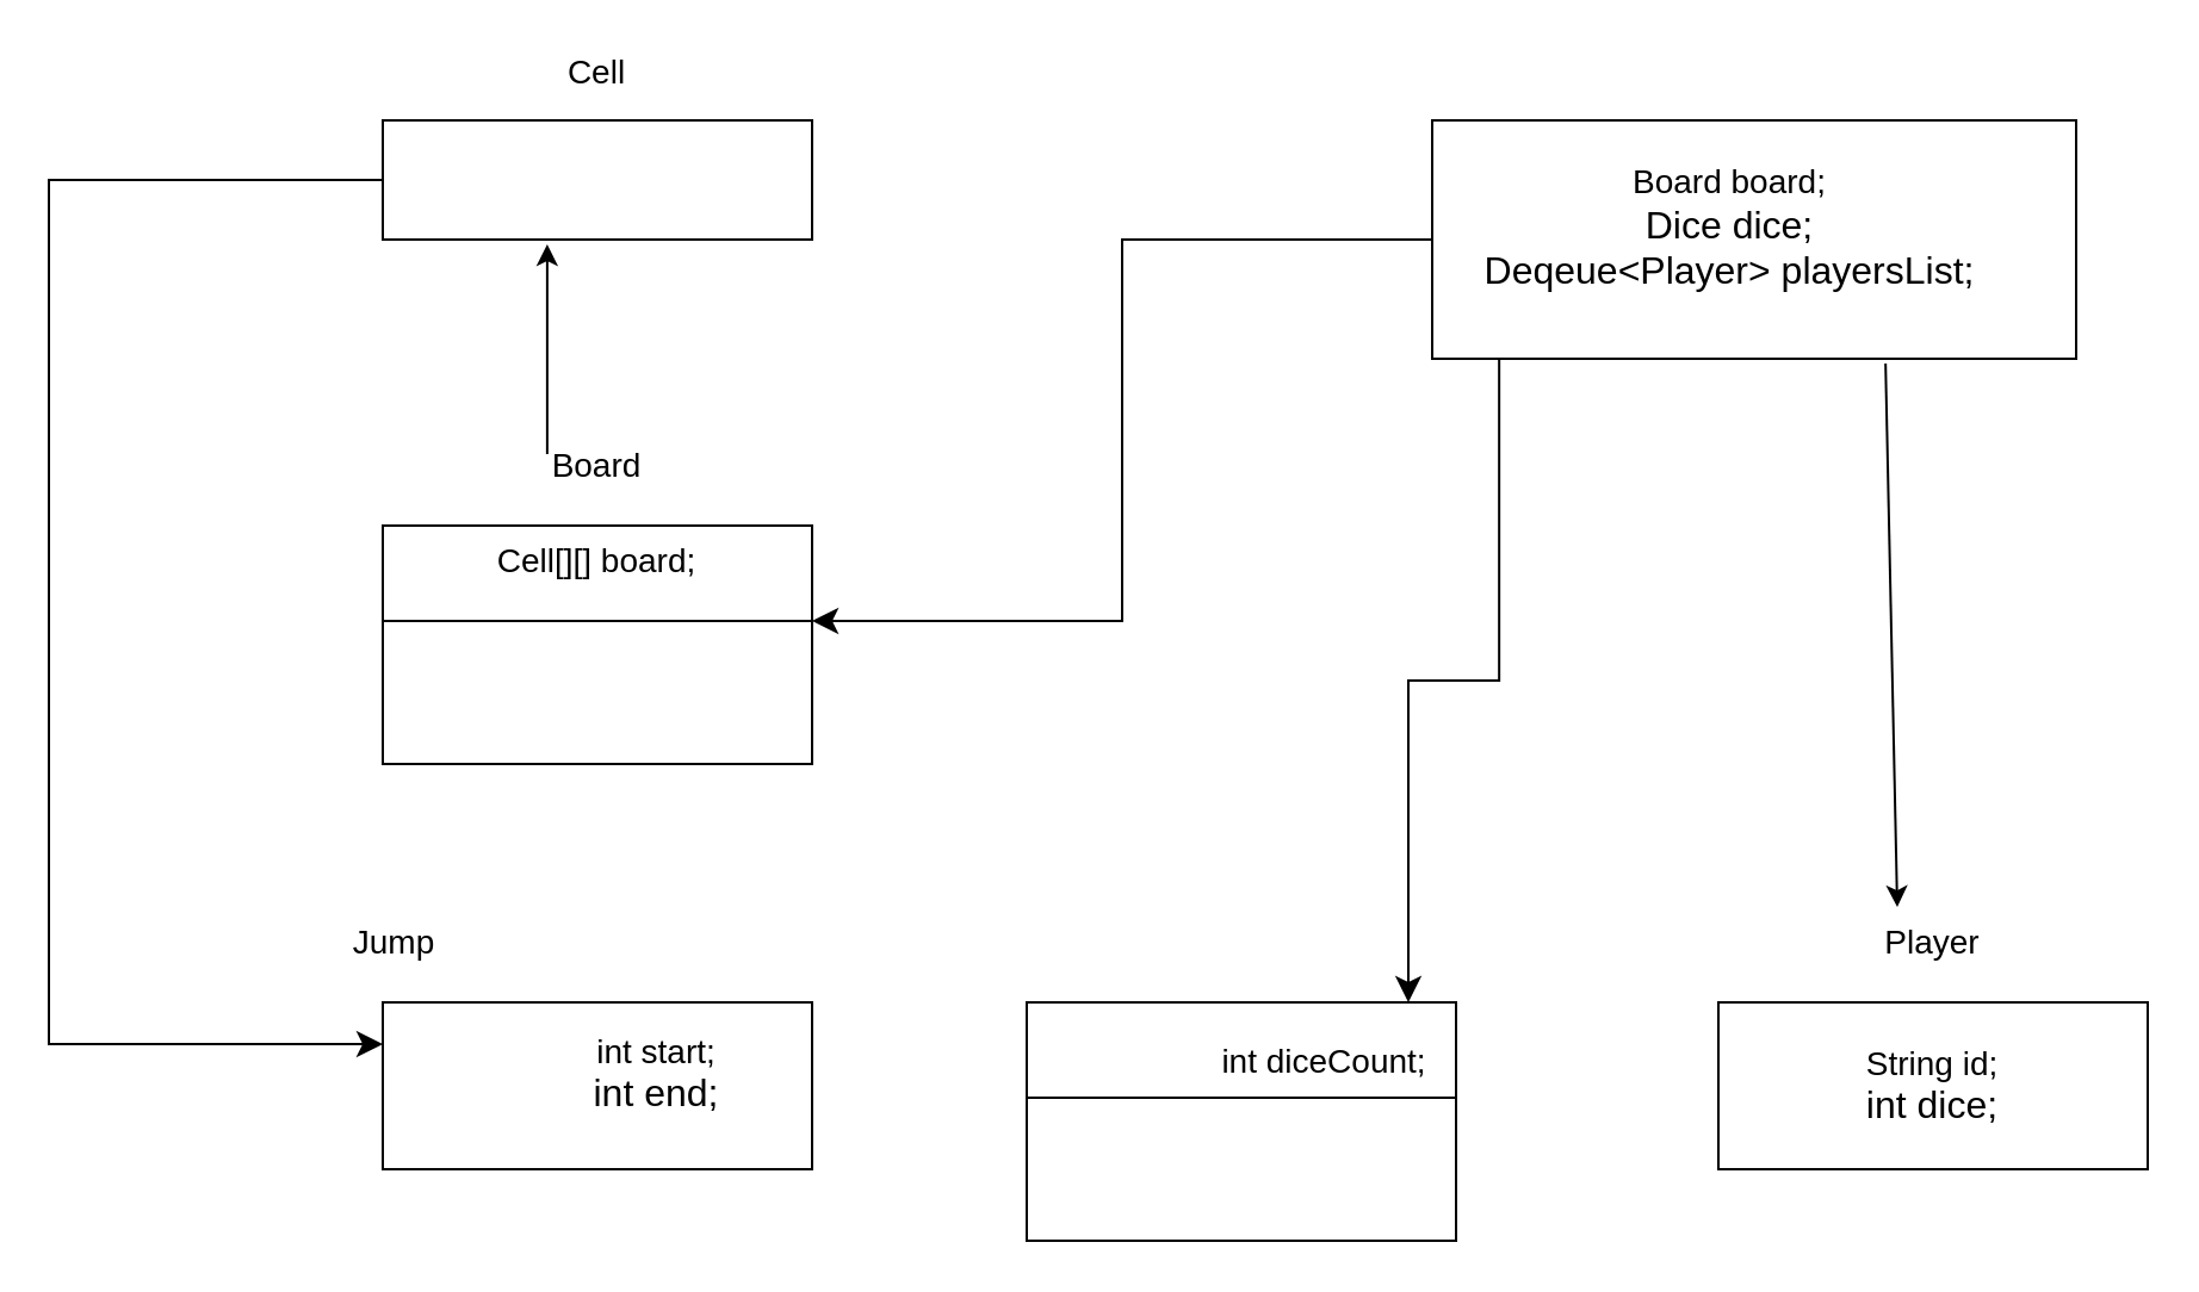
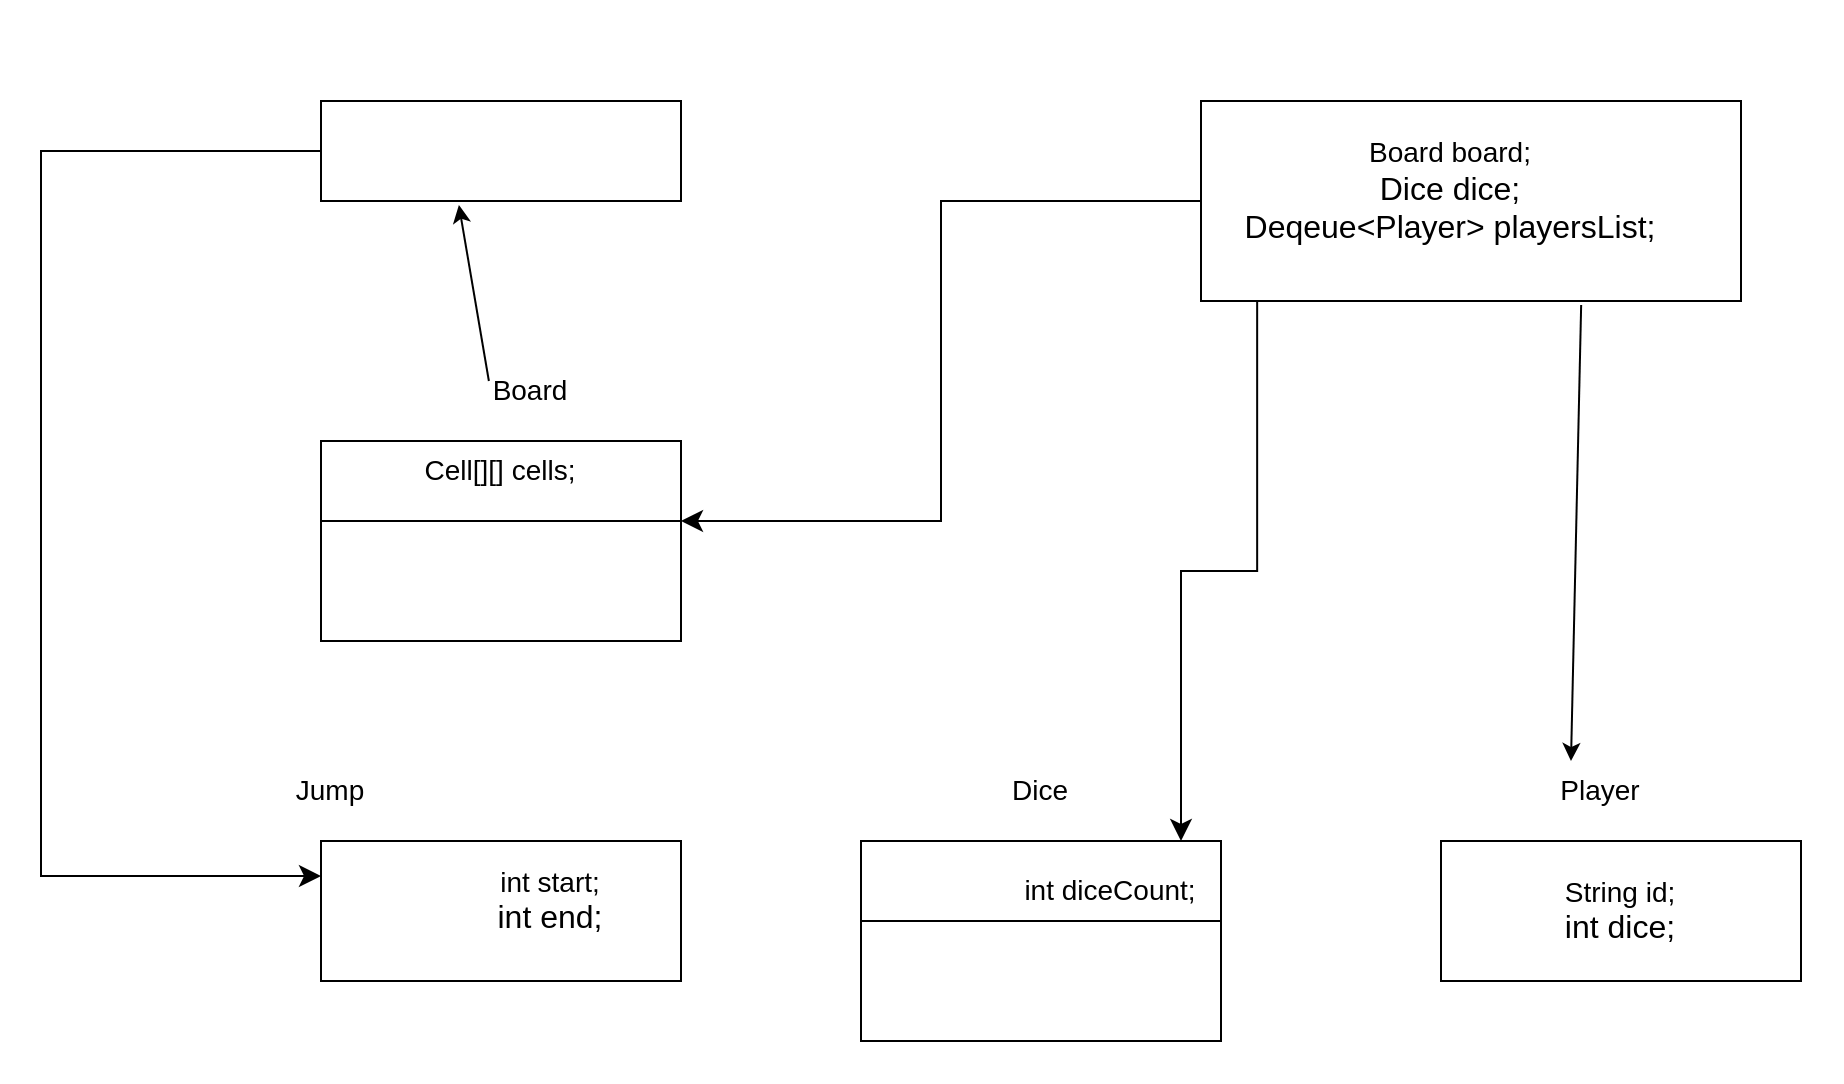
  <mxCell id="0" />
  <mxCell id="1" parent="0" />
  <mxCell id="2" value="" style="rounded=0;whiteSpace=wrap;html=1;" parent="1" vertex="1"><mxGeometry x="720" y="420" width="180" height="70" as="geometry" /></mxCell>
  <mxCell id="3" value="&lt;font style=&quot;font-size: 14px;&quot;&gt;String id;&lt;/font&gt;&lt;div&gt;&lt;font size=&quot;3&quot;&gt;int dice;&lt;/font&gt;&lt;/div&gt;" style="text;html=1;align=center;verticalAlign=middle;whiteSpace=wrap;rounded=0;" parent="1" vertex="1"><mxGeometry x="760" y="440" width="100" height="30" as="geometry" /></mxCell>
- <mxCell id="4" value="&lt;font style=&quot;font-size: 14px;&quot;&gt;Player&lt;/font&gt;" style="text;html=1;align=center;verticalAlign=middle;whiteSpace=wrap;rounded=0;" parent="1" vertex="1"><mxGeometry x="780" y="380" width="60" height="30" as="geometry" /></mxCell>
+ <mxCell id="4" value="&lt;font style=&quot;font-size: 14px;&quot;&gt;Player&lt;/font&gt;" style="text;html=1;align=center;verticalAlign=middle;whiteSpace=wrap;rounded=0;" parent="1" vertex="1"><mxGeometry x="770" y="380" width="60" height="30" as="geometry" /></mxCell>
  <mxCell id="5" value="" style="rounded=0;whiteSpace=wrap;html=1;" parent="1" vertex="1"><mxGeometry x="430" y="420" width="180" height="100" as="geometry" /></mxCell>
  <mxCell id="6" value="&lt;span style=&quot;font-size: 14px;&quot;&gt;int diceCount;&lt;/span&gt;" style="text;html=1;align=center;verticalAlign=middle;whiteSpace=wrap;rounded=0;" parent="1" vertex="1"><mxGeometry x="505" y="430" width="100" height="30" as="geometry" /></mxCell>
+ <mxCell id="7" value="&lt;span style=&quot;font-size: 14px;&quot;&gt;Dice&lt;/span&gt;" style="text;html=1;align=center;verticalAlign=middle;whiteSpace=wrap;rounded=0;" parent="1" vertex="1"><mxGeometry x="490" y="380" width="60" height="30" as="geometry" /></mxCell>
  <mxCell id="8" value="" style="endArrow=none;html=1;rounded=0;" parent="1" edge="1"><mxGeometry width="50" height="50" relative="1" as="geometry"><mxPoint x="430" y="460" as="sourcePoint" /><mxPoint x="610" y="460" as="targetPoint" /></mxGeometry></mxCell>
  <mxCell id="9" value="" style="rounded=0;whiteSpace=wrap;html=1;" parent="1" vertex="1"><mxGeometry x="160" y="420" width="180" height="70" as="geometry" /></mxCell>
  <mxCell id="10" value="&lt;font style=&quot;font-size: 14px;&quot;&gt;int start;&lt;/font&gt;&lt;div&gt;&lt;font size=&quot;3&quot;&gt;int end;&lt;/font&gt;&lt;/div&gt;" style="text;html=1;align=center;verticalAlign=middle;whiteSpace=wrap;rounded=0;" parent="1" vertex="1"><mxGeometry x="225" y="435" width="100" height="30" as="geometry" /></mxCell>
  <mxCell id="11" value="&lt;span style=&quot;font-size: 14px;&quot;&gt;Jump&lt;/span&gt;" style="text;html=1;align=center;verticalAlign=middle;whiteSpace=wrap;rounded=0;" parent="1" vertex="1"><mxGeometry x="135" y="380" width="60" height="30" as="geometry" /></mxCell>
  <mxCell id="12" value="" style="rounded=0;whiteSpace=wrap;html=1;" parent="1" vertex="1"><mxGeometry x="160" y="50" width="180" height="50" as="geometry" /></mxCell>
- <mxCell id="13" value="&lt;span style=&quot;font-size: 14px;&quot;&gt;Cell&lt;/span&gt;" style="text;html=1;align=center;verticalAlign=middle;whiteSpace=wrap;rounded=0;" parent="1" vertex="1"><mxGeometry x="220" y="20" width="60" height="20" as="geometry" /></mxCell>
  <mxCell id="14" value="" style="rounded=0;whiteSpace=wrap;html=1;" parent="1" vertex="1"><mxGeometry x="160" y="220" width="180" height="100" as="geometry" /></mxCell>
- <mxCell id="15" value="&lt;span style=&quot;font-size: 14px;&quot;&gt;Cell[][] board;&lt;/span&gt;" style="text;html=1;align=center;verticalAlign=middle;whiteSpace=wrap;rounded=0;" parent="1" vertex="1"><mxGeometry x="200" y="220" width="100" height="30" as="geometry" /></mxCell>
- <mxCell id="16" value="&lt;span style=&quot;font-size: 14px;&quot;&gt;Board&lt;/span&gt;" style="text;html=1;align=center;verticalAlign=middle;whiteSpace=wrap;rounded=0;" parent="1" vertex="1"><mxGeometry x="220" y="180" width="60" height="30" as="geometry" /></mxCell>
+ <mxCell id="15" value="&lt;span style=&quot;font-size: 14px;&quot;&gt;Cell[][] cells;&lt;/span&gt;" style="text;html=1;align=center;verticalAlign=middle;whiteSpace=wrap;rounded=0;" parent="1" vertex="1"><mxGeometry x="200" y="220" width="100" height="30" as="geometry" /></mxCell>
+ <mxCell id="16" value="&lt;span style=&quot;font-size: 14px;&quot;&gt;Board&lt;/span&gt;" style="text;html=1;align=center;verticalAlign=middle;whiteSpace=wrap;rounded=0;" parent="1" vertex="1"><mxGeometry x="235" y="180" width="60" height="30" as="geometry" /></mxCell>
  <mxCell id="17" value="" style="endArrow=none;html=1;rounded=0;" parent="1" edge="1"><mxGeometry width="50" height="50" relative="1" as="geometry"><mxPoint x="160" y="260" as="sourcePoint" /><mxPoint x="340" y="260" as="targetPoint" /></mxGeometry></mxCell>
  <mxCell id="18" value="" style="endArrow=classic;html=1;rounded=0;entryX=0.383;entryY=1.04;entryDx=0;entryDy=0;entryPerimeter=0;exitX=0.149;exitY=0.333;exitDx=0;exitDy=0;exitPerimeter=0;" parent="1" source="16" target="12" edge="1"><mxGeometry width="50" height="50" relative="1" as="geometry"><mxPoint x="570" y="320" as="sourcePoint" /><mxPoint x="620" y="270" as="targetPoint" /></mxGeometry></mxCell>
  <mxCell id="19" value="" style="edgeStyle=elbowEdgeStyle;elbow=horizontal;endArrow=classic;html=1;curved=0;rounded=0;endSize=8;startSize=8;exitX=0;exitY=0.5;exitDx=0;exitDy=0;entryX=0;entryY=0.25;entryDx=0;entryDy=0;" parent="1" source="12" target="9" edge="1"><mxGeometry width="50" height="50" relative="1" as="geometry"><mxPoint x="110" y="80" as="sourcePoint" /><mxPoint x="30" y="440" as="targetPoint" /><Array as="points"><mxPoint x="20" y="270" /></Array></mxGeometry></mxCell>
  <mxCell id="20" value="" style="rounded=0;whiteSpace=wrap;html=1;" parent="1" vertex="1"><mxGeometry x="600" y="50" width="270" height="100" as="geometry" /></mxCell>
  <mxCell id="21" value="&lt;font style=&quot;font-size: 14px;&quot;&gt;Board board;&lt;/font&gt;&lt;div&gt;&lt;font size=&quot;3&quot;&gt;Dice dice;&lt;/font&gt;&lt;/div&gt;&lt;div&gt;&lt;font size=&quot;3&quot;&gt;Deqeue&amp;lt;Player&amp;gt; playersList;&lt;/font&gt;&lt;/div&gt;" style="text;html=1;align=center;verticalAlign=middle;whiteSpace=wrap;rounded=0;" parent="1" vertex="1"><mxGeometry x="610" y="70" width="230" height="50" as="geometry" /></mxCell>
  <mxCell id="22" value="" style="edgeStyle=elbowEdgeStyle;elbow=horizontal;endArrow=classic;html=1;curved=0;rounded=0;endSize=8;startSize=8;entryX=1;entryY=0.4;entryDx=0;entryDy=0;entryPerimeter=0;exitX=0;exitY=0.5;exitDx=0;exitDy=0;" edge="1" parent="1" source="20" target="14"><mxGeometry width="50" height="50" relative="1" as="geometry"><mxPoint x="450" y="170" as="sourcePoint" /><mxPoint x="500" y="120" as="targetPoint" /></mxGeometry></mxCell>
  <mxCell id="23" value="" style="edgeStyle=elbowEdgeStyle;elbow=vertical;endArrow=classic;html=1;curved=0;rounded=0;endSize=8;startSize=8;exitX=0.104;exitY=1;exitDx=0;exitDy=0;exitPerimeter=0;" edge="1" parent="1" source="20"><mxGeometry width="50" height="50" relative="1" as="geometry"><mxPoint x="450" y="170" as="sourcePoint" /><mxPoint x="590" y="420" as="targetPoint" /></mxGeometry></mxCell>
  <mxCell id="24" value="" style="endArrow=classic;html=1;rounded=0;entryX=0.25;entryY=0;entryDx=0;entryDy=0;exitX=0.704;exitY=1.02;exitDx=0;exitDy=0;exitPerimeter=0;" edge="1" parent="1" source="20" target="4"><mxGeometry width="50" height="50" relative="1" as="geometry"><mxPoint x="450" y="170" as="sourcePoint" /><mxPoint x="500" y="120" as="targetPoint" /></mxGeometry></mxCell>
